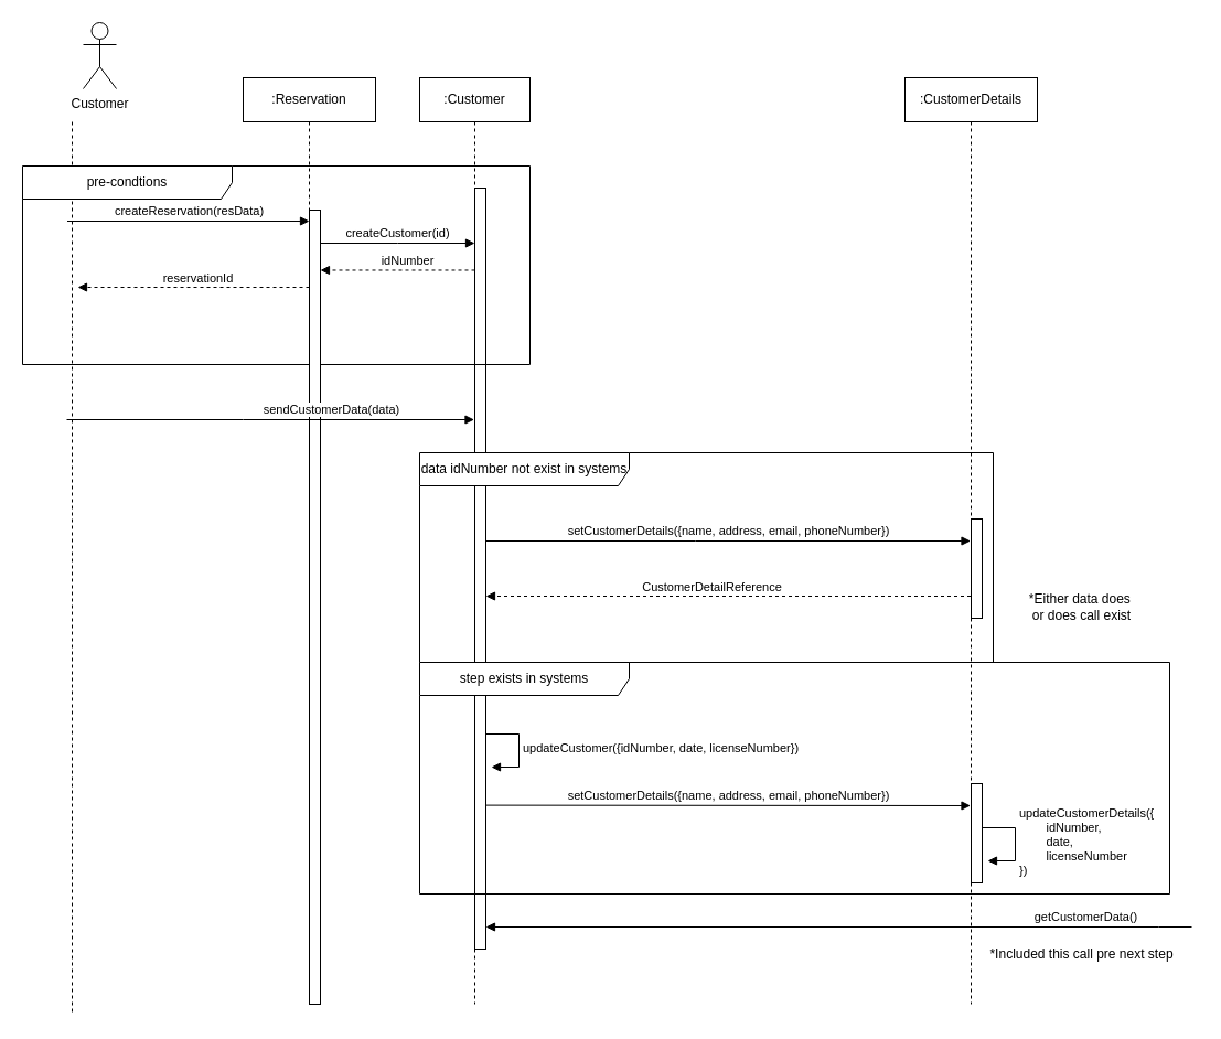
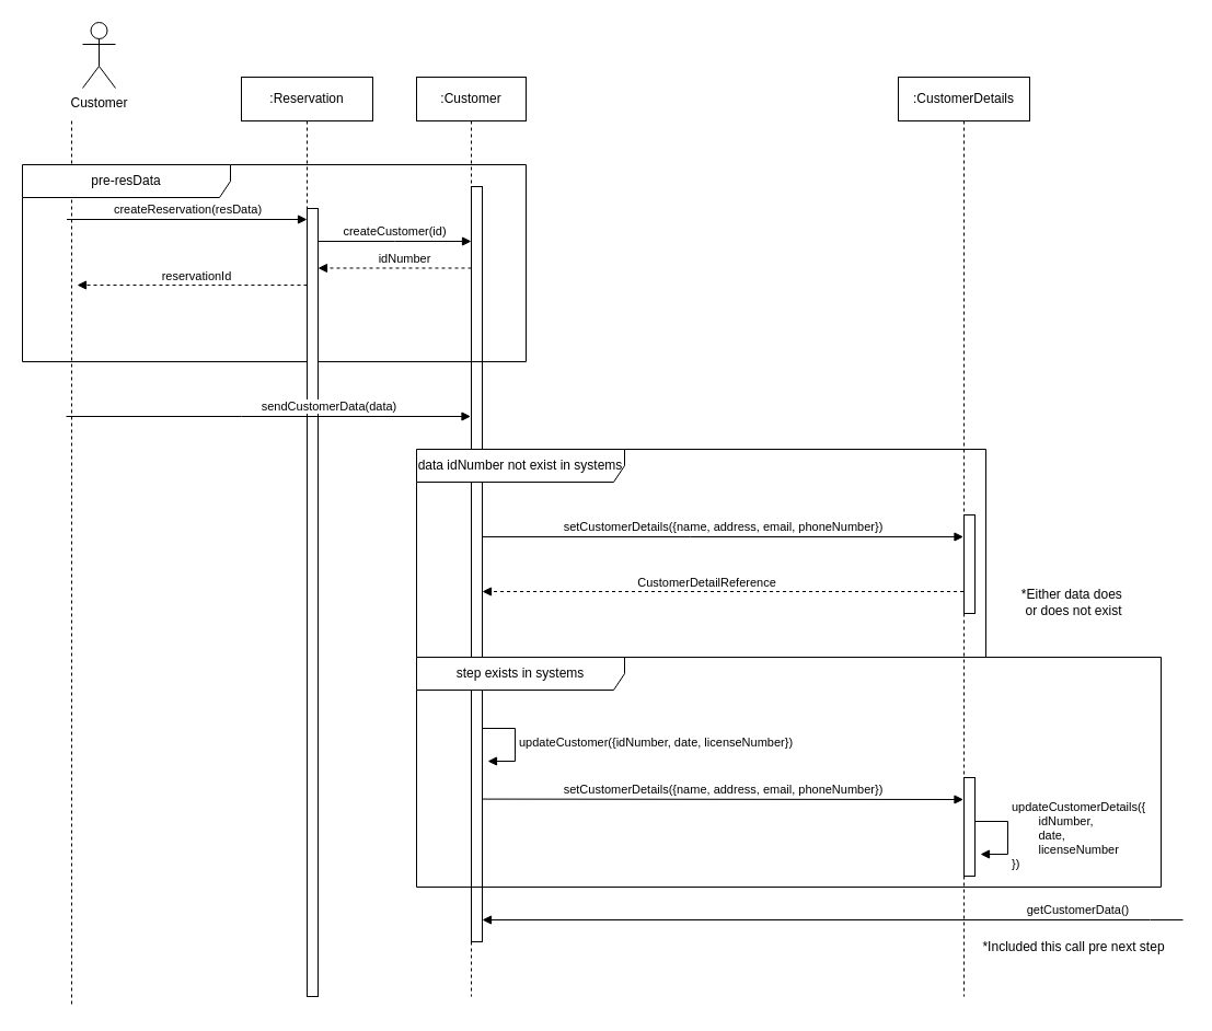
  <mxCell id="0" />
  <mxCell id="1" parent="0" />
  <mxCell id="2" value=":Customer" style="shape=umlLifeline;perimeter=lifelinePerimeter;whiteSpace=wrap;html=1;container=1;dropTarget=0;collapsible=0;recursiveResize=0;outlineConnect=0;portConstraint=eastwest;newEdgeStyle={&quot;edgeStyle&quot;:&quot;elbowEdgeStyle&quot;,&quot;elbow&quot;:&quot;vertical&quot;,&quot;curved&quot;:0,&quot;rounded&quot;:0};" vertex="1" parent="1"><mxGeometry x="380" y="70" width="100" height="840" as="geometry" /></mxCell>
  <mxCell id="3" value="" style="html=1;points=[];perimeter=orthogonalPerimeter;outlineConnect=0;targetShapes=umlLifeline;portConstraint=eastwest;newEdgeStyle={&quot;edgeStyle&quot;:&quot;elbowEdgeStyle&quot;,&quot;elbow&quot;:&quot;vertical&quot;,&quot;curved&quot;:0,&quot;rounded&quot;:0};" vertex="1" parent="2"><mxGeometry x="50" y="100" width="10" height="690" as="geometry" /></mxCell>
  <mxCell id="4" value="data idNumber not exist in systems" style="shape=umlFrame;whiteSpace=wrap;html=1;pointerEvents=0;recursiveResize=0;container=1;collapsible=0;width=190;height=30;" vertex="1" parent="1"><mxGeometry x="380" y="410" width="520" height="190" as="geometry" /></mxCell>
  <mxCell id="5" value="setCustomerDetails({name, address, email, phoneNumber})" style="html=1;verticalAlign=bottom;endArrow=block;edgeStyle=elbowEdgeStyle;elbow=vertical;curved=0;rounded=0;" edge="1" parent="4" target="14"><mxGeometry width="80" relative="1" as="geometry"><mxPoint x="60" y="80" as="sourcePoint" /><mxPoint x="140" y="80" as="targetPoint" /></mxGeometry></mxCell>
  <mxCell id="6" value="" style="html=1;verticalAlign=bottom;labelBackgroundColor=none;endArrow=block;endFill=1;dashed=1;rounded=0;" edge="1" parent="4" source="14"><mxGeometry width="160" relative="1" as="geometry"><mxPoint x="409.5" y="129.5" as="sourcePoint" /><mxPoint x="60" y="130" as="targetPoint" /></mxGeometry></mxCell>
  <mxCell id="7" value="CustomerDetailReference" style="edgeLabel;html=1;align=center;verticalAlign=middle;resizable=0;points=[];" connectable="0" vertex="1" parent="6"><mxGeometry x="0.154" y="1" relative="1" as="geometry"><mxPoint x="19" y="-10" as="offset" /></mxGeometry></mxCell>
  <mxCell id="8" value="step exists in systems" style="shape=umlFrame;whiteSpace=wrap;html=1;pointerEvents=0;recursiveResize=0;container=1;collapsible=0;width=190;height=30;" vertex="1" parent="1"><mxGeometry x="380" y="600" width="680" height="210" as="geometry" /></mxCell>
  <mxCell id="9" value="setCustomerDetails({name, address, email, phoneNumber})" style="html=1;verticalAlign=bottom;endArrow=block;edgeStyle=elbowEdgeStyle;elbow=vertical;curved=0;rounded=0;" edge="1" parent="8" target="14"><mxGeometry width="80" relative="1" as="geometry"><mxPoint x="60" y="129.6" as="sourcePoint" /><mxPoint x="410" y="129.5" as="targetPoint" /></mxGeometry></mxCell>
  <mxCell id="10" value="updateCustomer({idNumber, date, licenseNumber})" style="html=1;align=left;spacingLeft=2;endArrow=block;rounded=0;edgeStyle=orthogonalEdgeStyle;curved=0;rounded=0;" edge="1" parent="8"><mxGeometry relative="1" as="geometry"><mxPoint x="60" y="65" as="sourcePoint" /><Array as="points"><mxPoint x="90" y="95" /></Array><mxPoint x="65" y="95" as="targetPoint" /></mxGeometry></mxCell>
  <mxCell id="11" value="getCustomerData()" style="html=1;verticalAlign=bottom;endArrow=block;edgeStyle=elbowEdgeStyle;elbow=vertical;curved=0;rounded=0;" edge="1" parent="1" target="3"><mxGeometry x="-0.7" width="80" relative="1" as="geometry"><mxPoint x="1080" y="840" as="sourcePoint" /><mxPoint x="450" y="840" as="targetPoint" /><Array as="points"><mxPoint x="1050" y="840" /></Array><mxPoint as="offset" /></mxGeometry></mxCell>
  <mxCell id="12" value="Customer" style="shape=umlActor;verticalLabelPosition=bottom;verticalAlign=top;html=1;" vertex="1" parent="1"><mxGeometry x="75" y="20" width="30" height="60" as="geometry" /></mxCell>
  <mxCell id="13" value="" style="endArrow=none;startArrow=none;endFill=0;startFill=0;endSize=8;html=1;verticalAlign=bottom;dashed=1;labelBackgroundColor=none;rounded=0;strokeColor=default;" edge="1" parent="1"><mxGeometry width="160" relative="1" as="geometry"><mxPoint x="65" y="110" as="sourcePoint" /><mxPoint x="65" y="920" as="targetPoint" /></mxGeometry></mxCell>
  <mxCell id="14" value=":CustomerDetails" style="shape=umlLifeline;perimeter=lifelinePerimeter;whiteSpace=wrap;html=1;container=1;dropTarget=0;collapsible=0;recursiveResize=0;outlineConnect=0;portConstraint=eastwest;newEdgeStyle={&quot;edgeStyle&quot;:&quot;elbowEdgeStyle&quot;,&quot;elbow&quot;:&quot;vertical&quot;,&quot;curved&quot;:0,&quot;rounded&quot;:0};movable=1;resizable=1;rotatable=1;deletable=1;editable=1;locked=0;connectable=1;" vertex="1" parent="1"><mxGeometry x="820" y="70" width="120" height="840" as="geometry" /></mxCell>
  <mxCell id="15" value="" style="html=1;points=[];perimeter=orthogonalPerimeter;outlineConnect=0;targetShapes=umlLifeline;portConstraint=eastwest;newEdgeStyle={&quot;edgeStyle&quot;:&quot;elbowEdgeStyle&quot;,&quot;elbow&quot;:&quot;vertical&quot;,&quot;curved&quot;:0,&quot;rounded&quot;:0};" vertex="1" parent="14"><mxGeometry x="60" y="400" width="10" height="90" as="geometry" /></mxCell>
  <mxCell id="16" value="" style="html=1;points=[];perimeter=orthogonalPerimeter;outlineConnect=0;targetShapes=umlLifeline;portConstraint=eastwest;newEdgeStyle={&quot;edgeStyle&quot;:&quot;elbowEdgeStyle&quot;,&quot;elbow&quot;:&quot;vertical&quot;,&quot;curved&quot;:0,&quot;rounded&quot;:0};" vertex="1" parent="14"><mxGeometry x="60" y="640" width="10" height="90" as="geometry" /></mxCell>
  <mxCell id="17" value="&lt;div&gt;updateCustomerDetails({&lt;/div&gt;&lt;div&gt;&lt;span style=&quot;white-space: pre;&quot;&gt;&#09;&lt;/span&gt;idNumber,&amp;nbsp;&lt;/div&gt;&lt;div&gt;&lt;span style=&quot;white-space: pre;&quot;&gt;&#09;&lt;/span&gt;date,&amp;nbsp;&lt;/div&gt;&lt;div&gt;&lt;span style=&quot;white-space: pre;&quot;&gt;&#09;&lt;/span&gt;licenseNumber&lt;/div&gt;&lt;div&gt;})&lt;/div&gt;" style="html=1;align=left;spacingLeft=2;endArrow=block;rounded=0;edgeStyle=orthogonalEdgeStyle;curved=0;rounded=0;" edge="1" parent="14"><mxGeometry relative="1" as="geometry"><mxPoint x="70" y="680" as="sourcePoint" /><Array as="points"><mxPoint x="100" y="710" /></Array><mxPoint x="75" y="710" as="targetPoint" /></mxGeometry></mxCell>
  <mxCell id="18" value="*Included this call pre next step" style="text;html=1;align=center;verticalAlign=middle;resizable=0;points=[];autosize=1;strokeColor=none;fillColor=none;" vertex="1" parent="1"><mxGeometry x="875" y="850" width="210" height="30" as="geometry" /></mxCell>
  <mxCell id="19" value=":Reservation" style="shape=umlLifeline;perimeter=lifelinePerimeter;whiteSpace=wrap;html=1;container=1;dropTarget=0;collapsible=0;recursiveResize=0;outlineConnect=0;portConstraint=eastwest;newEdgeStyle={&quot;edgeStyle&quot;:&quot;elbowEdgeStyle&quot;,&quot;elbow&quot;:&quot;vertical&quot;,&quot;curved&quot;:0,&quot;rounded&quot;:0};movable=1;resizable=1;rotatable=1;deletable=1;editable=1;locked=0;connectable=1;" vertex="1" parent="1"><mxGeometry x="220" y="70" width="120" height="840" as="geometry" /></mxCell>
- <mxCell id="20" value="pre-condtions" style="shape=umlFrame;whiteSpace=wrap;html=1;pointerEvents=0;recursiveResize=0;container=1;collapsible=0;width=190;height=30;" vertex="1" parent="1"><mxGeometry x="20" y="150" width="460" height="180" as="geometry" /></mxCell>
+ <mxCell id="20" value="pre-resData" style="shape=umlFrame;whiteSpace=wrap;html=1;pointerEvents=0;recursiveResize=0;container=1;collapsible=0;width=190;height=30;" vertex="1" parent="1"><mxGeometry x="20" y="150" width="460" height="180" as="geometry" /></mxCell>
  <mxCell id="21" value="createReservation(resData)" style="html=1;verticalAlign=bottom;startArrow=none;startFill=0;endArrow=block;startSize=8;edgeStyle=elbowEdgeStyle;elbow=vertical;curved=0;rounded=0;" edge="1" parent="20"><mxGeometry width="60" relative="1" as="geometry"><mxPoint x="40.5" y="50" as="sourcePoint" /><mxPoint x="260.0" y="50.158" as="targetPoint" /><mxPoint as="offset" /></mxGeometry></mxCell>
  <mxCell id="22" value="" style="html=1;points=[];perimeter=orthogonalPerimeter;outlineConnect=0;targetShapes=umlLifeline;portConstraint=eastwest;newEdgeStyle={&quot;edgeStyle&quot;:&quot;elbowEdgeStyle&quot;,&quot;elbow&quot;:&quot;vertical&quot;,&quot;curved&quot;:0,&quot;rounded&quot;:0};" vertex="1" parent="20"><mxGeometry x="260" y="40" width="10" height="720" as="geometry" /></mxCell>
  <mxCell id="23" value="createCustomer(id)" style="html=1;verticalAlign=bottom;startArrow=none;startFill=0;endArrow=block;startSize=8;edgeStyle=elbowEdgeStyle;elbow=horizontal;curved=0;rounded=0;" edge="1" parent="20"><mxGeometry width="60" relative="1" as="geometry"><mxPoint x="270" y="70" as="sourcePoint" /><mxPoint x="410" y="70" as="targetPoint" /><mxPoint as="offset" /></mxGeometry></mxCell>
  <mxCell id="24" value="" style="html=1;verticalAlign=bottom;labelBackgroundColor=none;endArrow=block;endFill=1;dashed=1;rounded=0;" edge="1" parent="20"><mxGeometry width="160" relative="1" as="geometry"><mxPoint x="410" y="94.47" as="sourcePoint" /><mxPoint x="270" y="94.47" as="targetPoint" /></mxGeometry></mxCell>
  <mxCell id="25" value="idNumber" style="edgeLabel;html=1;align=center;verticalAlign=middle;resizable=0;points=[];" connectable="0" vertex="1" parent="24"><mxGeometry x="0.154" y="1" relative="1" as="geometry"><mxPoint x="19" y="-10" as="offset" /></mxGeometry></mxCell>
  <mxCell id="26" value="" style="html=1;verticalAlign=bottom;labelBackgroundColor=none;endArrow=block;endFill=1;dashed=1;rounded=0;" edge="1" parent="20"><mxGeometry width="160" relative="1" as="geometry"><mxPoint x="260" y="110" as="sourcePoint" /><mxPoint x="50" y="110" as="targetPoint" /></mxGeometry></mxCell>
  <mxCell id="27" value="reservationId" style="edgeLabel;html=1;align=center;verticalAlign=middle;resizable=0;points=[];" connectable="0" vertex="1" parent="26"><mxGeometry x="0.154" y="1" relative="1" as="geometry"><mxPoint x="19" y="-10" as="offset" /></mxGeometry></mxCell>
  <mxCell id="28" value="sendCustomerData(data)" style="html=1;verticalAlign=bottom;startArrow=none;startFill=0;endArrow=block;startSize=8;edgeStyle=elbowEdgeStyle;elbow=vertical;curved=0;rounded=0;" edge="1" parent="1" target="2"><mxGeometry x="0.299" width="60" relative="1" as="geometry"><mxPoint x="60" y="380" as="sourcePoint" /><mxPoint x="300" y="380" as="targetPoint" /><mxPoint as="offset" /></mxGeometry></mxCell>
- <mxCell id="29" value="&lt;div&gt;*Either data does&amp;nbsp;&lt;/div&gt;&lt;div&gt;or does call exist&lt;/div&gt;" style="text;html=1;align=center;verticalAlign=middle;resizable=0;points=[];autosize=1;strokeColor=none;fillColor=none;" vertex="1" parent="1"><mxGeometry x="920" y="530" width="120" height="40" as="geometry" /></mxCell>
+ <mxCell id="29" value="&lt;div&gt;*Either data does&amp;nbsp;&lt;/div&gt;&lt;div&gt;or does not exist&lt;/div&gt;" style="text;html=1;align=center;verticalAlign=middle;resizable=0;points=[];autosize=1;strokeColor=none;fillColor=none;" vertex="1" parent="1"><mxGeometry x="920" y="530" width="120" height="40" as="geometry" /></mxCell>
